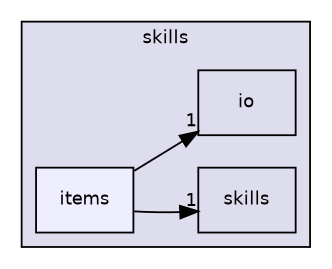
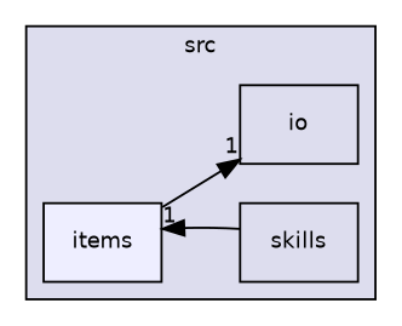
  digraph {
    compound=true
    fontname="DejaVu Sans"
    rankdir=LR
    node [fontname="DejaVu Sans" fontsize=10 shape=box]
    edge [fontname="DejaVu Sans" headlabel=1 labeldistance=1.5 labelfontname=Helvetica labelfontsize=10]
    n1 [label=io]
    n2 [label=skills]
    n3 [fillcolor="#eeeeff" label=items pencolor=black style=filled]
    subgraph cluster_1 {
      bgcolor="#ddddee"
      fontsize=10
-     label=skills
+     label=src
      pencolor=black
      n1
      n2
      n3
    }
    n3 -> n1
-   n3 -> n2
+   n2 -> n3
  }
